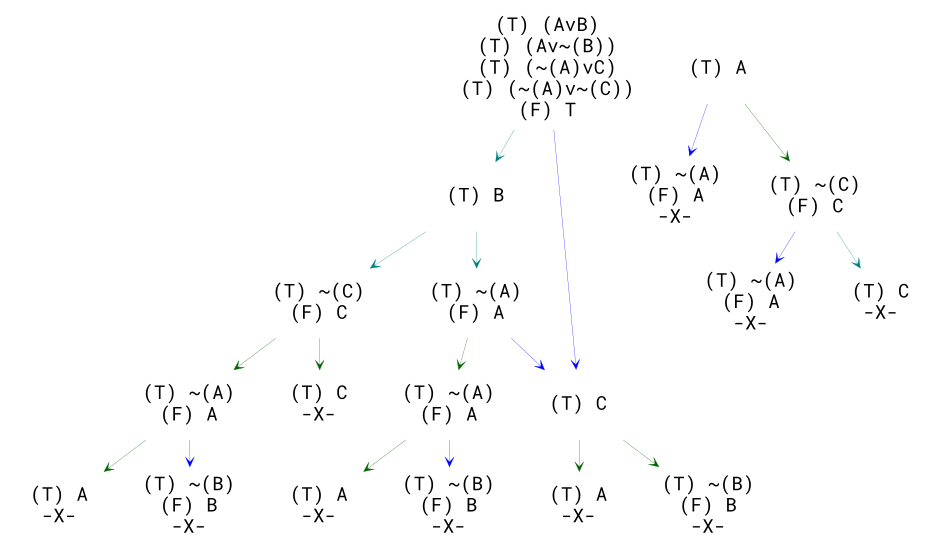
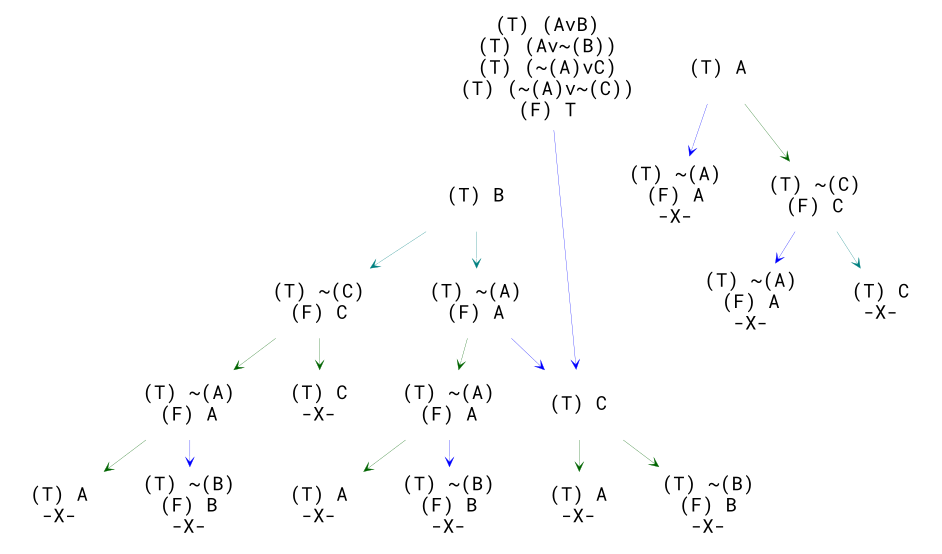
  digraph {
    fontname="Roboto Mono"
    nodesep=0.1
    ranksep=0.2
    node [color=red fontname="Roboto Mono" fontsize=10 shape=plaintext]
    edge [arrowhead=vee arrowsize=0.5 color=darkgreen fontname="Roboto Mono" penwidth=0.15]
    n1 [label="(T) (AvB)\n(T) (Av~(B))\n(T) (~(A)vC)\n(T) (~(A)v~(C))\n(F) T"]
    n2 [color=deeppink label="(T) B"]
    n3 [label="(T) C"]
    n4 [color=darkgreen label="(T) A"]
    n5 [color=darkgreen label="(T) ~(A)\n(F) A\n-X-"]
    n6 [color=black label="(T) ~(C)\n(F) C"]
    n7 [label="(T) ~(A)\n(F) A"]
    n8 [color=deeppink label="(T) ~(C)\n(F) C"]
    n9 [color=darkgreen label="(T) ~(A)\n(F) A\n-X-"]
    n10 [color=deeppink label="(T) C\n-X-"]
    n11 [color=deeppink label="(T) ~(A)\n(F) A"]
    n12 [label="(T) ~(A)\n(F) A"]
    n13 [label="(T) C\n-X-"]
    n14 [color=darkgreen label="(T) A\n-X-"]
    n15 [color=darkgreen label="(T) ~(B)\n(F) B\n-X-"]
    n16 [label="(T) A\n-X-"]
    n17 [color=darkgreen label="(T) ~(B)\n(F) B\n-X-"]
    n18 [color=black label="(T) A\n-X-"]
    n19 [color=black label="(T) ~(B)\n(F) B\n-X-"]
-   n1 -> n2 [color=teal]
    n1 -> n3 [color=blue]
    n2 -> n7 [color=teal]
    n2 -> n8 [color=teal]
    n3 -> n16
    n3 -> n17
    n4 -> n5 [color=blue]
    n4 -> n6
    n6 -> n9 [color=blue]
    n6 -> n10 [color=teal]
    n7 -> n3 [color=blue]
    n7 -> n11
    n8 -> n12
    n8 -> n13
    n11 -> n14
    n11 -> n15 [color=blue]
    n12 -> n18
    n12 -> n19 [color=blue]
  }
